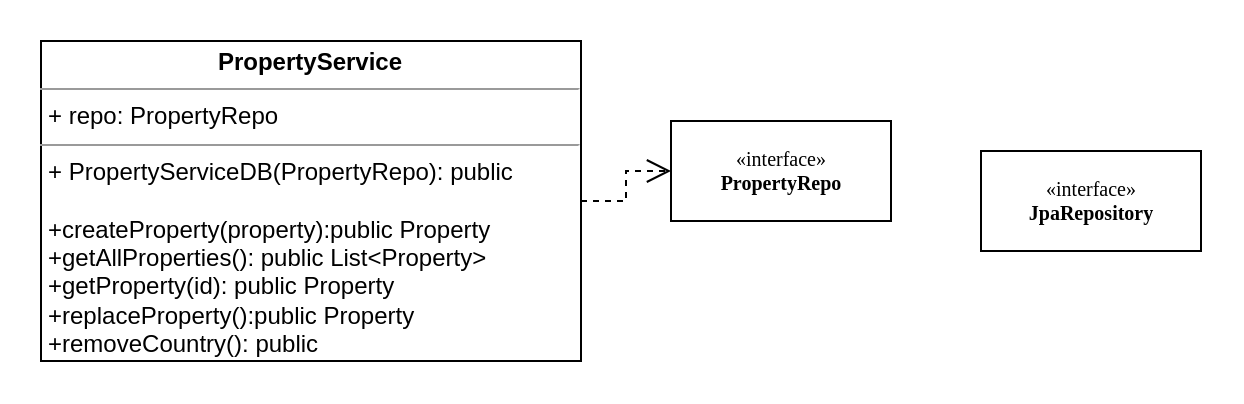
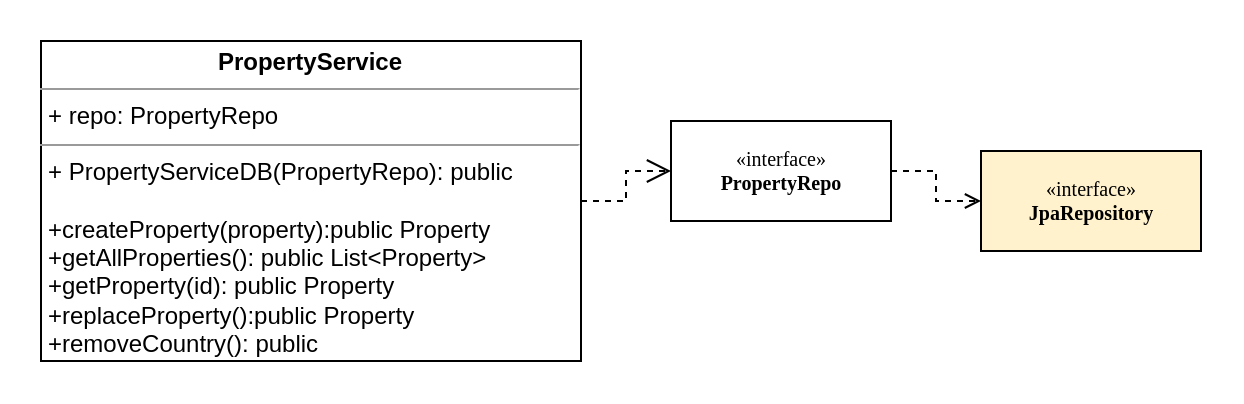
  <mxCell id="0" />
  <mxCell id="1" parent="0" />
  <mxCell id="2" style="edgeStyle=orthogonalEdgeStyle;rounded=0;html=1;dashed=1;labelBackgroundColor=none;startFill=0;endArrow=open;endFill=0;endSize=10;fontFamily=Verdana;fontSize=10;" edge="1" parent="1" source="3" target="5"><mxGeometry relative="1" as="geometry"><Array as="points" /></mxGeometry></mxCell>
  <mxCell id="3" value="&lt;p style=&quot;margin: 0px ; margin-top: 4px ; text-align: center&quot;&gt;&lt;b&gt;PropertyService&lt;/b&gt;&lt;/p&gt;&lt;hr size=&quot;1&quot;&gt;&lt;p style=&quot;margin: 0px ; margin-left: 4px&quot;&gt;+ repo: PropertyRepo&lt;br&gt;&lt;/p&gt;&lt;hr size=&quot;1&quot;&gt;&lt;p style=&quot;margin: 0px ; margin-left: 4px&quot;&gt;+ PropertyServiceDB(PropertyRepo): public&lt;br&gt;&lt;br&gt;&lt;/p&gt;&lt;p style=&quot;margin: 0px ; margin-left: 4px&quot;&gt;+createProperty(property):public Property&lt;/p&gt;&lt;p style=&quot;margin: 0px ; margin-left: 4px&quot;&gt;+getAllProperties(): public List&amp;lt;Property&amp;gt;&lt;/p&gt;&lt;p style=&quot;margin: 0px ; margin-left: 4px&quot;&gt;+getProperty(id): public Property&lt;/p&gt;&lt;p style=&quot;margin: 0px ; margin-left: 4px&quot;&gt;+replaceProperty():public Property&lt;/p&gt;&lt;p style=&quot;margin: 0px ; margin-left: 4px&quot;&gt;+removeCountry(): public&lt;/p&gt;" style="verticalAlign=top;align=left;overflow=fill;fontSize=12;fontFamily=Helvetica;html=1;rounded=0;shadow=0;comic=0;labelBackgroundColor=none;strokeWidth=1" vertex="1" parent="1"><mxGeometry x="20" y="20" width="270" height="160" as="geometry" /></mxCell>
+ <mxCell id="4" style="edgeStyle=orthogonalEdgeStyle;rounded=0;orthogonalLoop=1;jettySize=auto;html=1;entryX=0;entryY=0.5;entryDx=0;entryDy=0;dashed=1;endArrow=open;endFill=0;" edge="1" parent="1" source="5" target="6"><mxGeometry relative="1" as="geometry" /></mxCell>
  <mxCell id="5" value="«interface»&lt;br&gt;&lt;b&gt;PropertyRepo&lt;/b&gt;" style="html=1;rounded=0;shadow=0;comic=0;labelBackgroundColor=none;strokeWidth=1;fontFamily=Verdana;fontSize=10;align=center;" vertex="1" parent="1"><mxGeometry x="335" y="60" width="110" height="50" as="geometry" /></mxCell>
- <mxCell id="6" value="«interface»&lt;br&gt;&lt;b&gt;JpaRepository&lt;/b&gt;" style="html=1;rounded=0;shadow=0;comic=0;labelBackgroundColor=none;strokeWidth=1;fontFamily=Verdana;fontSize=10;align=center;" vertex="1" parent="1"><mxGeometry x="490" y="75" width="110" height="50" as="geometry" /></mxCell>
+ <mxCell id="6" value="«interface»&lt;br&gt;&lt;b&gt;JpaRepository&lt;/b&gt;" style="html=1;rounded=0;shadow=0;comic=0;labelBackgroundColor=none;strokeWidth=1;fontFamily=Verdana;fontSize=10;align=center;fillColor=#fff2cc;" vertex="1" parent="1"><mxGeometry x="490" y="75" width="110" height="50" as="geometry" /></mxCell>
